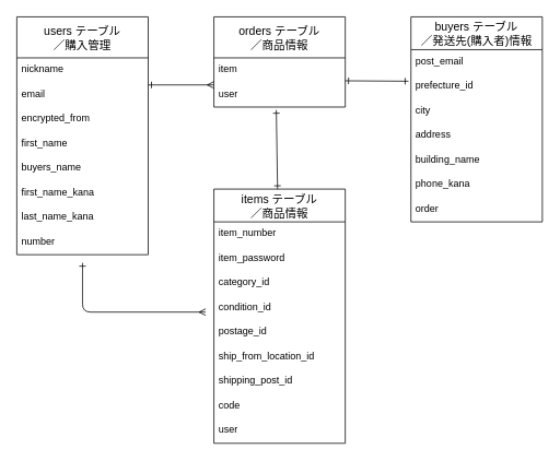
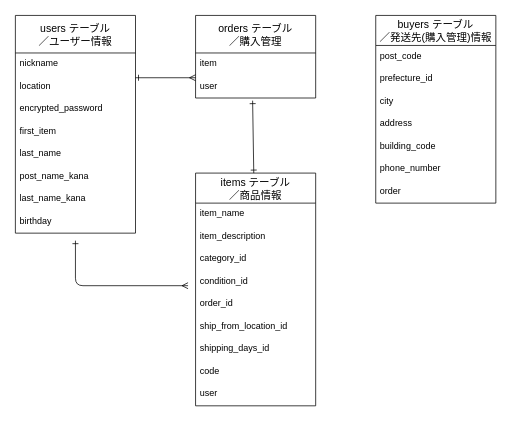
  <mxCell id="0" />
  <mxCell id="1" parent="0" />
- <mxCell id="2" value="users テーブル&#10;／購入管理" style="swimlane;fontStyle=0;childLayout=stackLayout;horizontal=1;startSize=50;horizontalStack=0;resizeParent=1;resizeParentMax=0;resizeLast=0;collapsible=1;marginBottom=0;align=center;fontSize=14;" parent="1" vertex="1"><mxGeometry x="20" y="20" width="160" height="290" as="geometry" /></mxCell>
+ <mxCell id="2" value="users テーブル&#10;／ユーザー情報" style="swimlane;fontStyle=0;childLayout=stackLayout;horizontal=1;startSize=50;horizontalStack=0;resizeParent=1;resizeParentMax=0;resizeLast=0;collapsible=1;marginBottom=0;align=center;fontSize=14;" parent="1" vertex="1"><mxGeometry x="20" y="20" width="160" height="290" as="geometry" /></mxCell>
  <mxCell id="3" value="nickname" style="text;strokeColor=none;fillColor=none;spacingLeft=4;spacingRight=4;overflow=hidden;rotatable=0;points=[[0,0.5],[1,0.5]];portConstraint=eastwest;fontSize=12;" parent="2" vertex="1"><mxGeometry y="50" width="160" height="30" as="geometry" /></mxCell>
- <mxCell id="4" value="email" style="text;strokeColor=none;fillColor=none;spacingLeft=4;spacingRight=4;overflow=hidden;rotatable=0;points=[[0,0.5],[1,0.5]];portConstraint=eastwest;fontSize=12;" parent="2" vertex="1"><mxGeometry y="80" width="160" height="30" as="geometry" /></mxCell>
- <mxCell id="5" value="encrypted_from&#10;" style="text;strokeColor=none;fillColor=none;spacingLeft=4;spacingRight=4;overflow=hidden;rotatable=0;points=[[0,0.5],[1,0.5]];portConstraint=eastwest;fontSize=12;" parent="2" vertex="1"><mxGeometry y="110" width="160" height="30" as="geometry" /></mxCell>
- <mxCell id="6" value="first_name" style="text;strokeColor=none;fillColor=none;spacingLeft=4;spacingRight=4;overflow=hidden;rotatable=0;points=[[0,0.5],[1,0.5]];portConstraint=eastwest;fontSize=12;" parent="2" vertex="1"><mxGeometry y="140" width="160" height="30" as="geometry" /></mxCell>
- <mxCell id="7" value="buyers_name" style="text;strokeColor=none;fillColor=none;spacingLeft=4;spacingRight=4;overflow=hidden;rotatable=0;points=[[0,0.5],[1,0.5]];portConstraint=eastwest;fontSize=12;" parent="2" vertex="1"><mxGeometry y="170" width="160" height="30" as="geometry" /></mxCell>
- <mxCell id="8" value="first_name_kana" style="text;strokeColor=none;fillColor=none;spacingLeft=4;spacingRight=4;overflow=hidden;rotatable=0;points=[[0,0.5],[1,0.5]];portConstraint=eastwest;fontSize=12;" parent="2" vertex="1"><mxGeometry y="200" width="160" height="30" as="geometry" /></mxCell>
+ <mxCell id="4" value="location" style="text;strokeColor=none;fillColor=none;spacingLeft=4;spacingRight=4;overflow=hidden;rotatable=0;points=[[0,0.5],[1,0.5]];portConstraint=eastwest;fontSize=12;" parent="2" vertex="1"><mxGeometry y="80" width="160" height="30" as="geometry" /></mxCell>
+ <mxCell id="5" value="encrypted_password&#10;" style="text;strokeColor=none;fillColor=none;spacingLeft=4;spacingRight=4;overflow=hidden;rotatable=0;points=[[0,0.5],[1,0.5]];portConstraint=eastwest;fontSize=12;" parent="2" vertex="1"><mxGeometry y="110" width="160" height="30" as="geometry" /></mxCell>
+ <mxCell id="6" value="first_item" style="text;strokeColor=none;fillColor=none;spacingLeft=4;spacingRight=4;overflow=hidden;rotatable=0;points=[[0,0.5],[1,0.5]];portConstraint=eastwest;fontSize=12;" parent="2" vertex="1"><mxGeometry y="140" width="160" height="30" as="geometry" /></mxCell>
+ <mxCell id="7" value="last_name" style="text;strokeColor=none;fillColor=none;spacingLeft=4;spacingRight=4;overflow=hidden;rotatable=0;points=[[0,0.5],[1,0.5]];portConstraint=eastwest;fontSize=12;" parent="2" vertex="1"><mxGeometry y="170" width="160" height="30" as="geometry" /></mxCell>
+ <mxCell id="8" value="post_name_kana" style="text;strokeColor=none;fillColor=none;spacingLeft=4;spacingRight=4;overflow=hidden;rotatable=0;points=[[0,0.5],[1,0.5]];portConstraint=eastwest;fontSize=12;" parent="2" vertex="1"><mxGeometry y="200" width="160" height="30" as="geometry" /></mxCell>
  <mxCell id="9" value="last_name_kana" style="text;strokeColor=none;fillColor=none;spacingLeft=4;spacingRight=4;overflow=hidden;rotatable=0;points=[[0,0.5],[1,0.5]];portConstraint=eastwest;fontSize=12;" parent="2" vertex="1"><mxGeometry y="230" width="160" height="30" as="geometry" /></mxCell>
- <mxCell id="10" value="number" style="text;strokeColor=none;fillColor=none;spacingLeft=4;spacingRight=4;overflow=hidden;rotatable=0;points=[[0,0.5],[1,0.5]];portConstraint=eastwest;fontSize=12;" parent="2" vertex="1"><mxGeometry y="260" width="160" height="30" as="geometry" /></mxCell>
+ <mxCell id="10" value="birthday" style="text;strokeColor=none;fillColor=none;spacingLeft=4;spacingRight=4;overflow=hidden;rotatable=0;points=[[0,0.5],[1,0.5]];portConstraint=eastwest;fontSize=12;" parent="2" vertex="1"><mxGeometry y="260" width="160" height="30" as="geometry" /></mxCell>
  <mxCell id="11" value="items テーブル&#10;／商品情報" style="swimlane;fontStyle=0;childLayout=stackLayout;horizontal=1;startSize=40;horizontalStack=0;resizeParent=1;resizeParentMax=0;resizeLast=0;collapsible=1;marginBottom=0;align=center;fontSize=14;" parent="1" vertex="1"><mxGeometry x="260" y="230" width="160" height="310" as="geometry" /></mxCell>
- <mxCell id="12" value="item_number" style="text;strokeColor=none;fillColor=none;spacingLeft=4;spacingRight=4;overflow=hidden;rotatable=0;points=[[0,0.5],[1,0.5]];portConstraint=eastwest;fontSize=12;" parent="11" vertex="1"><mxGeometry y="40" width="160" height="30" as="geometry" /></mxCell>
- <mxCell id="13" value="item_password" style="text;strokeColor=none;fillColor=none;spacingLeft=4;spacingRight=4;overflow=hidden;rotatable=0;points=[[0,0.5],[1,0.5]];portConstraint=eastwest;fontSize=12;" parent="11" vertex="1"><mxGeometry y="70" width="160" height="30" as="geometry" /></mxCell>
+ <mxCell id="12" value="item_name" style="text;strokeColor=none;fillColor=none;spacingLeft=4;spacingRight=4;overflow=hidden;rotatable=0;points=[[0,0.5],[1,0.5]];portConstraint=eastwest;fontSize=12;" parent="11" vertex="1"><mxGeometry y="40" width="160" height="30" as="geometry" /></mxCell>
+ <mxCell id="13" value="item_description" style="text;strokeColor=none;fillColor=none;spacingLeft=4;spacingRight=4;overflow=hidden;rotatable=0;points=[[0,0.5],[1,0.5]];portConstraint=eastwest;fontSize=12;" parent="11" vertex="1"><mxGeometry y="70" width="160" height="30" as="geometry" /></mxCell>
  <mxCell id="14" value="category_id" style="text;strokeColor=none;fillColor=none;spacingLeft=4;spacingRight=4;overflow=hidden;rotatable=0;points=[[0,0.5],[1,0.5]];portConstraint=eastwest;fontSize=12;" parent="11" vertex="1"><mxGeometry y="100" width="160" height="30" as="geometry" /></mxCell>
  <mxCell id="15" value="condition_id" style="text;strokeColor=none;fillColor=none;spacingLeft=4;spacingRight=4;overflow=hidden;rotatable=0;points=[[0,0.5],[1,0.5]];portConstraint=eastwest;fontSize=12;" parent="11" vertex="1"><mxGeometry y="130" width="160" height="30" as="geometry" /></mxCell>
- <mxCell id="16" value="postage_id" style="text;strokeColor=none;fillColor=none;spacingLeft=4;spacingRight=4;overflow=hidden;rotatable=0;points=[[0,0.5],[1,0.5]];portConstraint=eastwest;fontSize=12;" parent="11" vertex="1"><mxGeometry y="160" width="160" height="30" as="geometry" /></mxCell>
+ <mxCell id="16" value="order_id" style="text;strokeColor=none;fillColor=none;spacingLeft=4;spacingRight=4;overflow=hidden;rotatable=0;points=[[0,0.5],[1,0.5]];portConstraint=eastwest;fontSize=12;" parent="11" vertex="1"><mxGeometry y="160" width="160" height="30" as="geometry" /></mxCell>
  <mxCell id="17" value="ship_from_location_id" style="text;strokeColor=none;fillColor=none;spacingLeft=4;spacingRight=4;overflow=hidden;rotatable=0;points=[[0,0.5],[1,0.5]];portConstraint=eastwest;fontSize=12;" parent="11" vertex="1"><mxGeometry y="190" width="160" height="30" as="geometry" /></mxCell>
- <mxCell id="18" value="shipping_post_id" style="text;strokeColor=none;fillColor=none;spacingLeft=4;spacingRight=4;overflow=hidden;rotatable=0;points=[[0,0.5],[1,0.5]];portConstraint=eastwest;fontSize=12;" parent="11" vertex="1"><mxGeometry y="220" width="160" height="30" as="geometry" /></mxCell>
+ <mxCell id="18" value="shipping_days_id" style="text;strokeColor=none;fillColor=none;spacingLeft=4;spacingRight=4;overflow=hidden;rotatable=0;points=[[0,0.5],[1,0.5]];portConstraint=eastwest;fontSize=12;" parent="11" vertex="1"><mxGeometry y="220" width="160" height="30" as="geometry" /></mxCell>
  <mxCell id="19" value="code" style="text;strokeColor=none;fillColor=none;spacingLeft=4;spacingRight=4;overflow=hidden;rotatable=0;points=[[0,0.5],[1,0.5]];portConstraint=eastwest;fontSize=12;" parent="11" vertex="1"><mxGeometry y="250" width="160" height="30" as="geometry" /></mxCell>
  <mxCell id="20" value="user" style="text;strokeColor=none;fillColor=none;spacingLeft=4;spacingRight=4;overflow=hidden;rotatable=0;points=[[0,0.5],[1,0.5]];portConstraint=eastwest;fontSize=12;" parent="11" vertex="1"><mxGeometry y="280" width="160" height="30" as="geometry" /></mxCell>
  <mxCell id="21" style="edgeStyle=none;html=1;startArrow=ERone;startFill=0;endArrow=ERmany;endFill=0;" parent="1" edge="1"><mxGeometry relative="1" as="geometry"><mxPoint x="250" y="380" as="targetPoint" /><mxPoint x="100" y="320" as="sourcePoint" /><Array as="points"><mxPoint x="100" y="380" /></Array></mxGeometry></mxCell>
- <mxCell id="22" value="orders テーブル&#10;／商品情報" style="swimlane;fontStyle=0;childLayout=stackLayout;horizontal=1;startSize=50;horizontalStack=0;resizeParent=1;resizeParentMax=0;resizeLast=0;collapsible=1;marginBottom=0;align=center;fontSize=14;" parent="1" vertex="1"><mxGeometry x="260" y="20" width="160" height="110" as="geometry" /></mxCell>
+ <mxCell id="22" value="orders テーブル&#10;／購入管理" style="swimlane;fontStyle=0;childLayout=stackLayout;horizontal=1;startSize=50;horizontalStack=0;resizeParent=1;resizeParentMax=0;resizeLast=0;collapsible=1;marginBottom=0;align=center;fontSize=14;" parent="1" vertex="1"><mxGeometry x="260" y="20" width="160" height="110" as="geometry" /></mxCell>
  <mxCell id="23" value="item " style="text;strokeColor=none;fillColor=none;spacingLeft=4;spacingRight=4;overflow=hidden;rotatable=0;points=[[0,0.5],[1,0.5]];portConstraint=eastwest;fontSize=12;" parent="22" vertex="1"><mxGeometry y="50" width="160" height="30" as="geometry" /></mxCell>
  <mxCell id="24" value="user" style="text;strokeColor=none;fillColor=none;spacingLeft=4;spacingRight=4;overflow=hidden;rotatable=0;points=[[0,0.5],[1,0.5]];portConstraint=eastwest;fontSize=12;" parent="22" vertex="1"><mxGeometry y="80" width="160" height="30" as="geometry" /></mxCell>
  <mxCell id="25" style="edgeStyle=none;html=1;startArrow=ERmany;startFill=0;endArrow=ERone;endFill=0;exitX=0;exitY=0.1;exitDx=0;exitDy=0;exitPerimeter=0;" parent="1" source="24" edge="1"><mxGeometry relative="1" as="geometry"><mxPoint x="250" y="159" as="sourcePoint" /><mxPoint x="180" y="103" as="targetPoint" /></mxGeometry></mxCell>
  <mxCell id="26" style="edgeStyle=none;html=1;entryX=0.475;entryY=1.117;entryDx=0;entryDy=0;entryPerimeter=0;startArrow=ERone;startFill=0;endArrow=ERone;endFill=0;" parent="1" source="11" target="24" edge="1"><mxGeometry relative="1" as="geometry" /></mxCell>
- <mxCell id="27" value="buyers テーブル&#10;／発送先(購入者)情報" style="swimlane;fontStyle=0;childLayout=stackLayout;horizontal=1;startSize=40;horizontalStack=0;resizeParent=1;resizeParentMax=0;resizeLast=0;collapsible=1;marginBottom=0;align=center;fontSize=14;" parent="1" vertex="1"><mxGeometry x="500" y="20" width="160" height="250" as="geometry" /></mxCell>
- <mxCell id="28" value="post_email" style="text;strokeColor=none;fillColor=none;spacingLeft=4;spacingRight=4;overflow=hidden;rotatable=0;points=[[0,0.5],[1,0.5]];portConstraint=eastwest;fontSize=12;" parent="27" vertex="1"><mxGeometry y="40" width="160" height="30" as="geometry" /></mxCell>
+ <mxCell id="27" value="buyers テーブル&#10;／発送先(購入管理)情報" style="swimlane;fontStyle=0;childLayout=stackLayout;horizontal=1;startSize=40;horizontalStack=0;resizeParent=1;resizeParentMax=0;resizeLast=0;collapsible=1;marginBottom=0;align=center;fontSize=14;" parent="1" vertex="1"><mxGeometry x="500" y="20" width="160" height="250" as="geometry" /></mxCell>
+ <mxCell id="28" value="post_code" style="text;strokeColor=none;fillColor=none;spacingLeft=4;spacingRight=4;overflow=hidden;rotatable=0;points=[[0,0.5],[1,0.5]];portConstraint=eastwest;fontSize=12;" parent="27" vertex="1"><mxGeometry y="40" width="160" height="30" as="geometry" /></mxCell>
  <mxCell id="29" value="prefecture_id " style="text;strokeColor=none;fillColor=none;spacingLeft=4;spacingRight=4;overflow=hidden;rotatable=0;points=[[0,0.5],[1,0.5]];portConstraint=eastwest;fontSize=12;" parent="27" vertex="1"><mxGeometry y="70" width="160" height="30" as="geometry" /></mxCell>
  <mxCell id="30" value="city" style="text;strokeColor=none;fillColor=none;spacingLeft=4;spacingRight=4;overflow=hidden;rotatable=0;points=[[0,0.5],[1,0.5]];portConstraint=eastwest;fontSize=12;" parent="27" vertex="1"><mxGeometry y="100" width="160" height="30" as="geometry" /></mxCell>
  <mxCell id="31" value="address" style="text;strokeColor=none;fillColor=none;spacingLeft=4;spacingRight=4;overflow=hidden;rotatable=0;points=[[0,0.5],[1,0.5]];portConstraint=eastwest;fontSize=12;" parent="27" vertex="1"><mxGeometry y="130" width="160" height="30" as="geometry" /></mxCell>
- <mxCell id="32" value="building_name" style="text;strokeColor=none;fillColor=none;spacingLeft=4;spacingRight=4;overflow=hidden;rotatable=0;points=[[0,0.5],[1,0.5]];portConstraint=eastwest;fontSize=12;" parent="27" vertex="1"><mxGeometry y="160" width="160" height="30" as="geometry" /></mxCell>
- <mxCell id="33" value="phone_kana " style="text;strokeColor=none;fillColor=none;spacingLeft=4;spacingRight=4;overflow=hidden;rotatable=0;points=[[0,0.5],[1,0.5]];portConstraint=eastwest;fontSize=12;" parent="27" vertex="1"><mxGeometry y="190" width="160" height="30" as="geometry" /></mxCell>
+ <mxCell id="32" value="building_code" style="text;strokeColor=none;fillColor=none;spacingLeft=4;spacingRight=4;overflow=hidden;rotatable=0;points=[[0,0.5],[1,0.5]];portConstraint=eastwest;fontSize=12;" parent="27" vertex="1"><mxGeometry y="160" width="160" height="30" as="geometry" /></mxCell>
+ <mxCell id="33" value="phone_number " style="text;strokeColor=none;fillColor=none;spacingLeft=4;spacingRight=4;overflow=hidden;rotatable=0;points=[[0,0.5],[1,0.5]];portConstraint=eastwest;fontSize=12;" parent="27" vertex="1"><mxGeometry y="190" width="160" height="30" as="geometry" /></mxCell>
  <mxCell id="34" value="order" style="text;strokeColor=none;fillColor=none;spacingLeft=4;spacingRight=4;overflow=hidden;rotatable=0;points=[[0,0.5],[1,0.5]];portConstraint=eastwest;fontSize=12;" parent="27" vertex="1"><mxGeometry y="220" width="160" height="30" as="geometry" /></mxCell>
- <mxCell id="35" style="edgeStyle=none;html=1;startArrow=ERone;startFill=0;endArrow=ERone;endFill=0;exitX=1;exitY=0.933;exitDx=0;exitDy=0;exitPerimeter=0;entryX=-0.019;entryY=0.283;entryDx=0;entryDy=0;entryPerimeter=0;" parent="1" source="23" target="29" edge="1"><mxGeometry relative="1" as="geometry"><mxPoint x="430" y="230" as="sourcePoint" /><mxPoint x="490" y="178" as="targetPoint" /></mxGeometry></mxCell>
